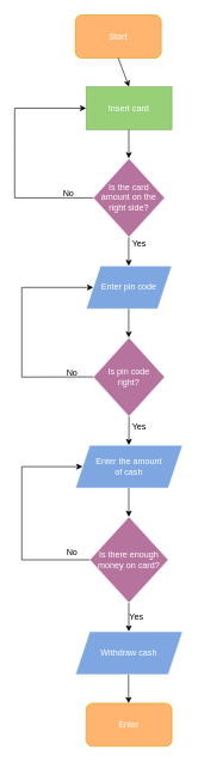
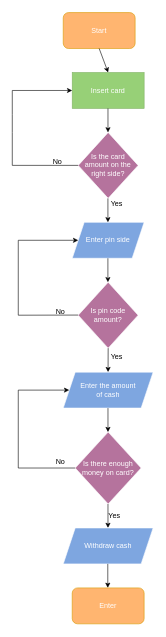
  <mxCell id="0" />
  <mxCell id="1" parent="0" />
  <mxCell id="2" value="&lt;font color=&quot;#ffffff&quot;&gt;Start&lt;/font&gt;" style="rounded=1;whiteSpace=wrap;html=1;fillColor=#FFB570;strokeColor=#d79b00;" parent="1" vertex="1"><mxGeometry x="105" y="20" width="120" height="60" as="geometry" /></mxCell>
  <mxCell id="3" value="" style="endArrow=classic;html=1;rounded=0;fontColor=#FFFFFF;exitX=0.5;exitY=1;exitDx=0;exitDy=0;" parent="1" source="2" edge="1"><mxGeometry width="50" height="50" relative="1" as="geometry"><mxPoint x="150" y="60" as="sourcePoint" /><mxPoint x="180" y="120" as="targetPoint" /></mxGeometry></mxCell>
  <mxCell id="4" value="&lt;font color=&quot;#ffffff&quot;&gt;Insert card&lt;/font&gt;" style="rounded=0;whiteSpace=wrap;html=1;fillColor=#97D077;strokeColor=#82b366;" parent="1" vertex="1"><mxGeometry x="120" y="120" width="120" height="60" as="geometry" /></mxCell>
  <mxCell id="5" value="&lt;font style=&quot;font-size: 12px&quot;&gt;Is the card amount on the right side?&lt;/font&gt;" style="rhombus;whiteSpace=wrap;html=1;fontColor=#FFFFFF;fillColor=#B5739D;strokeColor=#FFFFFF;" parent="1" vertex="1"><mxGeometry x="130" y="220" width="100" height="110" as="geometry" /></mxCell>
  <mxCell id="6" value="" style="endArrow=classic;html=1;rounded=0;fontColor=#FFFFFF;exitX=0.5;exitY=1;exitDx=0;exitDy=0;" parent="1" edge="1"><mxGeometry width="50" height="50" relative="1" as="geometry"><mxPoint x="179.69" y="180" as="sourcePoint" /><mxPoint x="179.69" y="220" as="targetPoint" /></mxGeometry></mxCell>
  <mxCell id="7" value="" style="endArrow=classic;html=1;rounded=0;fontColor=#FFFFFF;exitX=0.5;exitY=1;exitDx=0;exitDy=0;" parent="1" edge="1"><mxGeometry width="50" height="50" relative="1" as="geometry"><mxPoint x="179.57" y="330" as="sourcePoint" /><mxPoint x="179.57" y="370" as="targetPoint" /></mxGeometry></mxCell>
  <mxCell id="8" value="Yes" style="text;html=1;align=center;verticalAlign=middle;resizable=0;points=[];autosize=1;strokeColor=none;fillColor=none;fontSize=12;fontColor=#000000;" parent="1" vertex="1"><mxGeometry x="174" y="330" width="40" height="20" as="geometry" /></mxCell>
  <mxCell id="9" value="" style="endArrow=classic;html=1;rounded=0;fontColor=#FFFFFF;exitX=0;exitY=0.5;exitDx=0;exitDy=0;" parent="1" source="5" edge="1"><mxGeometry width="50" height="50" relative="1" as="geometry"><mxPoint x="110" y="270" as="sourcePoint" /><mxPoint x="120" y="150" as="targetPoint" /><Array as="points"><mxPoint x="20" y="275" /><mxPoint x="20" y="220" /><mxPoint x="20" y="190" /><mxPoint x="20" y="150" /></Array></mxGeometry></mxCell>
  <mxCell id="10" value="No" style="text;html=1;align=center;verticalAlign=middle;resizable=0;points=[];autosize=1;strokeColor=none;fillColor=none;fontSize=12;fontColor=#000000;" parent="1" vertex="1"><mxGeometry x="80" y="260" width="30" height="20" as="geometry" /></mxCell>
- <mxCell id="11" value="&lt;font style=&quot;font-size: 12px&quot;&gt;Is pin code &lt;br&gt;right?&lt;/font&gt;" style="rhombus;whiteSpace=wrap;html=1;fontColor=#FFFFFF;fillColor=#B5739D;strokeColor=#FFFFFF;" parent="1" vertex="1"><mxGeometry x="130" y="470" width="100" height="110" as="geometry" /></mxCell>
- <mxCell id="12" value="Enter pin code" style="shape=parallelogram;perimeter=parallelogramPerimeter;whiteSpace=wrap;html=1;fixedSize=1;labelBackgroundColor=none;fontSize=12;fontColor=#FFFFFF;strokeColor=#FFFFFF;fillColor=#7EA6E0;" parent="1" vertex="1"><mxGeometry x="120" y="370" width="120" height="60" as="geometry" /></mxCell>
+ <mxCell id="11" value="&lt;font style=&quot;font-size: 12px&quot;&gt;Is pin code &lt;br&gt;amount?&lt;/font&gt;" style="rhombus;whiteSpace=wrap;html=1;fontColor=#FFFFFF;fillColor=#B5739D;strokeColor=#FFFFFF;" parent="1" vertex="1"><mxGeometry x="130" y="470" width="100" height="110" as="geometry" /></mxCell>
+ <mxCell id="12" value="Enter pin side" style="shape=parallelogram;perimeter=parallelogramPerimeter;whiteSpace=wrap;html=1;fixedSize=1;labelBackgroundColor=none;fontSize=12;fontColor=#FFFFFF;strokeColor=#FFFFFF;fillColor=#7EA6E0;" parent="1" vertex="1"><mxGeometry x="120" y="370" width="120" height="60" as="geometry" /></mxCell>
  <mxCell id="13" value="" style="endArrow=classic;html=1;rounded=0;fontColor=#FFFFFF;exitX=0.5;exitY=1;exitDx=0;exitDy=0;" parent="1" edge="1"><mxGeometry width="50" height="50" relative="1" as="geometry"><mxPoint x="179.55" y="430" as="sourcePoint" /><mxPoint x="179.55" y="470" as="targetPoint" /></mxGeometry></mxCell>
  <mxCell id="14" value="" style="endArrow=classic;html=1;rounded=0;fontColor=#FFFFFF;exitX=0.5;exitY=1;exitDx=0;exitDy=0;" parent="1" source="11" edge="1"><mxGeometry width="50" height="50" relative="1" as="geometry"><mxPoint x="180.16" y="580" as="sourcePoint" /><mxPoint x="179.84" y="620" as="targetPoint" /></mxGeometry></mxCell>
  <mxCell id="15" value="&lt;font color=&quot;#000000&quot;&gt;Yes&lt;/font&gt;" style="text;html=1;align=center;verticalAlign=middle;resizable=0;points=[];autosize=1;strokeColor=none;fillColor=none;fontSize=12;fontColor=#FFFFFF;" parent="1" vertex="1"><mxGeometry x="174" y="585" width="40" height="20" as="geometry" /></mxCell>
  <mxCell id="16" value="" style="endArrow=classic;html=1;rounded=0;fontColor=#FFFFFF;exitX=0.5;exitY=1;exitDx=0;exitDy=0;entryX=0;entryY=0.5;entryDx=0;entryDy=0;" parent="1" target="12" edge="1"><mxGeometry width="50" height="50" relative="1" as="geometry"><mxPoint x="130" y="524.77" as="sourcePoint" /><mxPoint x="10" y="400" as="targetPoint" /><Array as="points"><mxPoint x="30" y="525" /><mxPoint x="30" y="400" /></Array></mxGeometry></mxCell>
  <mxCell id="17" value="Enter the amount &lt;br&gt;of cash" style="shape=parallelogram;perimeter=parallelogramPerimeter;whiteSpace=wrap;html=1;fixedSize=1;labelBackgroundColor=none;fontSize=12;fontColor=#FFFFFF;strokeColor=#FFFFFF;fillColor=#7EA6E0;" parent="1" vertex="1"><mxGeometry x="105" y="620" width="150" height="60" as="geometry" /></mxCell>
  <mxCell id="18" value="" style="endArrow=classic;html=1;rounded=0;fontColor=#FFFFFF;exitX=0.5;exitY=1;exitDx=0;exitDy=0;" parent="1" edge="1"><mxGeometry width="50" height="50" relative="1" as="geometry"><mxPoint x="179.67" y="680" as="sourcePoint" /><mxPoint x="179.67" y="720" as="targetPoint" /></mxGeometry></mxCell>
  <mxCell id="19" value="Is there enough money on card?" style="rhombus;whiteSpace=wrap;html=1;fontColor=#FFFFFF;fillColor=#B5739D;strokeColor=#FFFFFF;" parent="1" vertex="1"><mxGeometry x="125" y="720" width="110" height="120" as="geometry" /></mxCell>
  <mxCell id="20" value="" style="endArrow=classic;html=1;rounded=0;fontColor=#FFFFFF;exitX=0.5;exitY=1;exitDx=0;exitDy=0;" parent="1" edge="1"><mxGeometry width="50" height="50" relative="1" as="geometry"><mxPoint x="179.67" y="840" as="sourcePoint" /><mxPoint x="179.67" y="880" as="targetPoint" /></mxGeometry></mxCell>
  <mxCell id="21" value="&lt;font color=&quot;#000000&quot;&gt;Yes&lt;/font&gt;" style="text;html=1;align=center;verticalAlign=middle;resizable=0;points=[];autosize=1;strokeColor=none;fillColor=none;fontSize=12;fontColor=#FFFFFF;" parent="1" vertex="1"><mxGeometry x="170" y="850" width="40" height="20" as="geometry" /></mxCell>
  <mxCell id="22" value="" style="endArrow=classic;html=1;rounded=0;fontColor=#FFFFFF;exitX=0.5;exitY=1;exitDx=0;exitDy=0;entryX=0;entryY=0.5;entryDx=0;entryDy=0;" parent="1" target="17" edge="1"><mxGeometry width="50" height="50" relative="1" as="geometry"><mxPoint x="125" y="780" as="sourcePoint" /><mxPoint x="30" y="640" as="targetPoint" /><Array as="points"><mxPoint x="30" y="780" /><mxPoint x="30" y="650" /></Array></mxGeometry></mxCell>
  <mxCell id="23" value="No" style="text;html=1;align=center;verticalAlign=middle;resizable=0;points=[];autosize=1;strokeColor=none;fillColor=none;fontSize=12;fontColor=#000000;" parent="1" vertex="1"><mxGeometry x="85" y="760" width="30" height="20" as="geometry" /></mxCell>
  <mxCell id="24" value="Withdraw cash" style="shape=parallelogram;perimeter=parallelogramPerimeter;whiteSpace=wrap;html=1;fixedSize=1;labelBackgroundColor=none;fontSize=12;fontColor=#FFFFFF;strokeColor=#FFFFFF;fillColor=#7EA6E0;" parent="1" vertex="1"><mxGeometry x="105" y="880" width="150" height="60" as="geometry" /></mxCell>
  <mxCell id="25" value="" style="endArrow=classic;html=1;rounded=0;fontColor=#FFFFFF;exitX=0.5;exitY=1;exitDx=0;exitDy=0;" parent="1" edge="1"><mxGeometry width="50" height="50" relative="1" as="geometry"><mxPoint x="179.37" y="940" as="sourcePoint" /><mxPoint x="179.37" y="980" as="targetPoint" /></mxGeometry></mxCell>
  <mxCell id="26" value="&lt;font color=&quot;#ffffff&quot;&gt;Enter&lt;/font&gt;" style="rounded=1;whiteSpace=wrap;html=1;fillColor=#FFB570;strokeColor=#d79b00;" parent="1" vertex="1"><mxGeometry x="120" y="980" width="120" height="60" as="geometry" /></mxCell>
  <mxCell id="27" value="No" style="text;html=1;align=center;verticalAlign=middle;resizable=0;points=[];autosize=1;strokeColor=none;fillColor=none;fontSize=12;fontColor=#000000;" parent="1" vertex="1"><mxGeometry x="85" y="510" width="30" height="20" as="geometry" /></mxCell>
